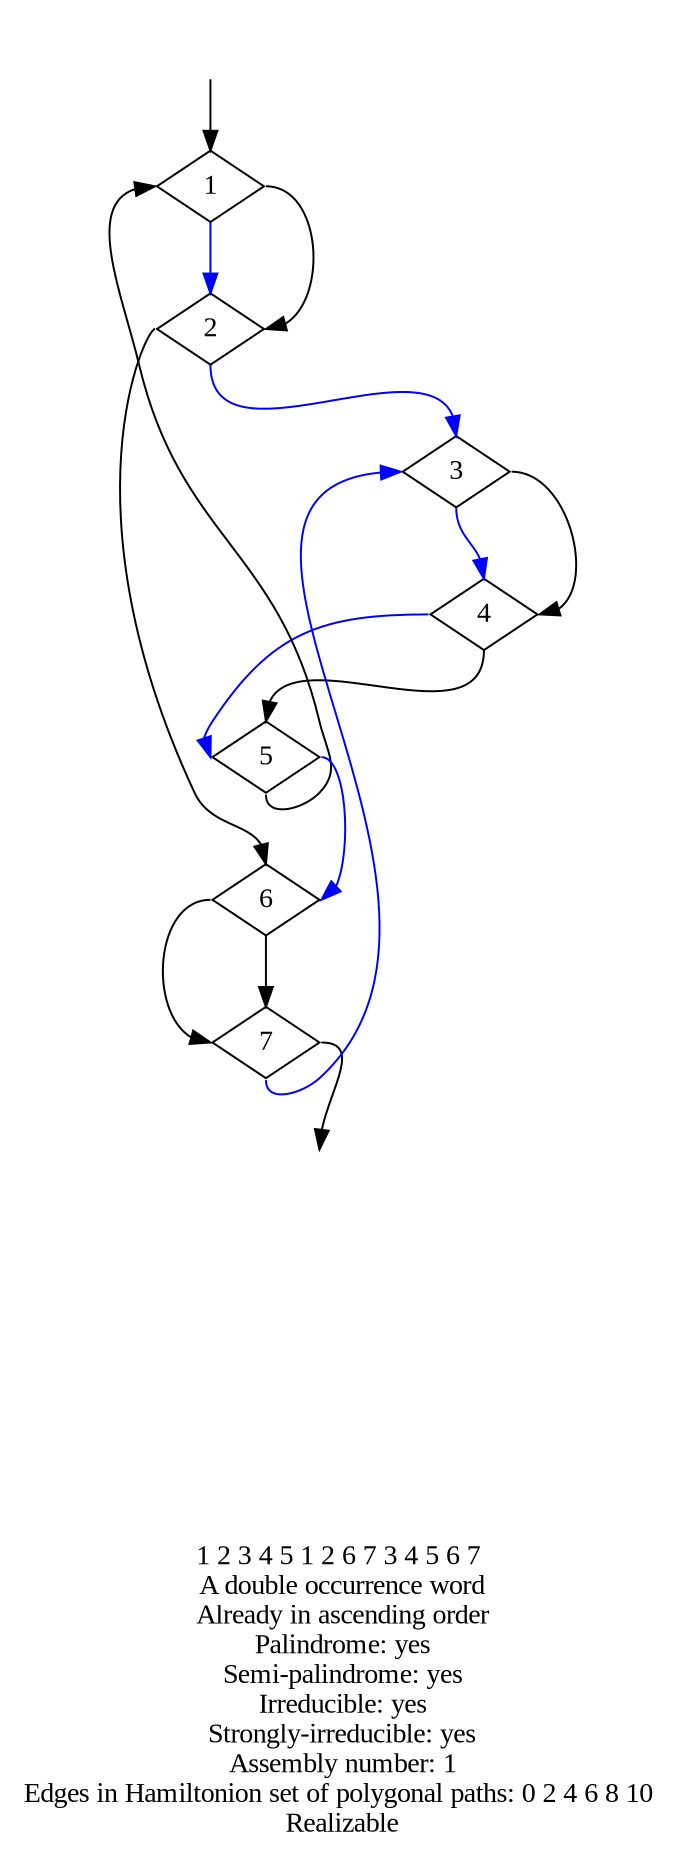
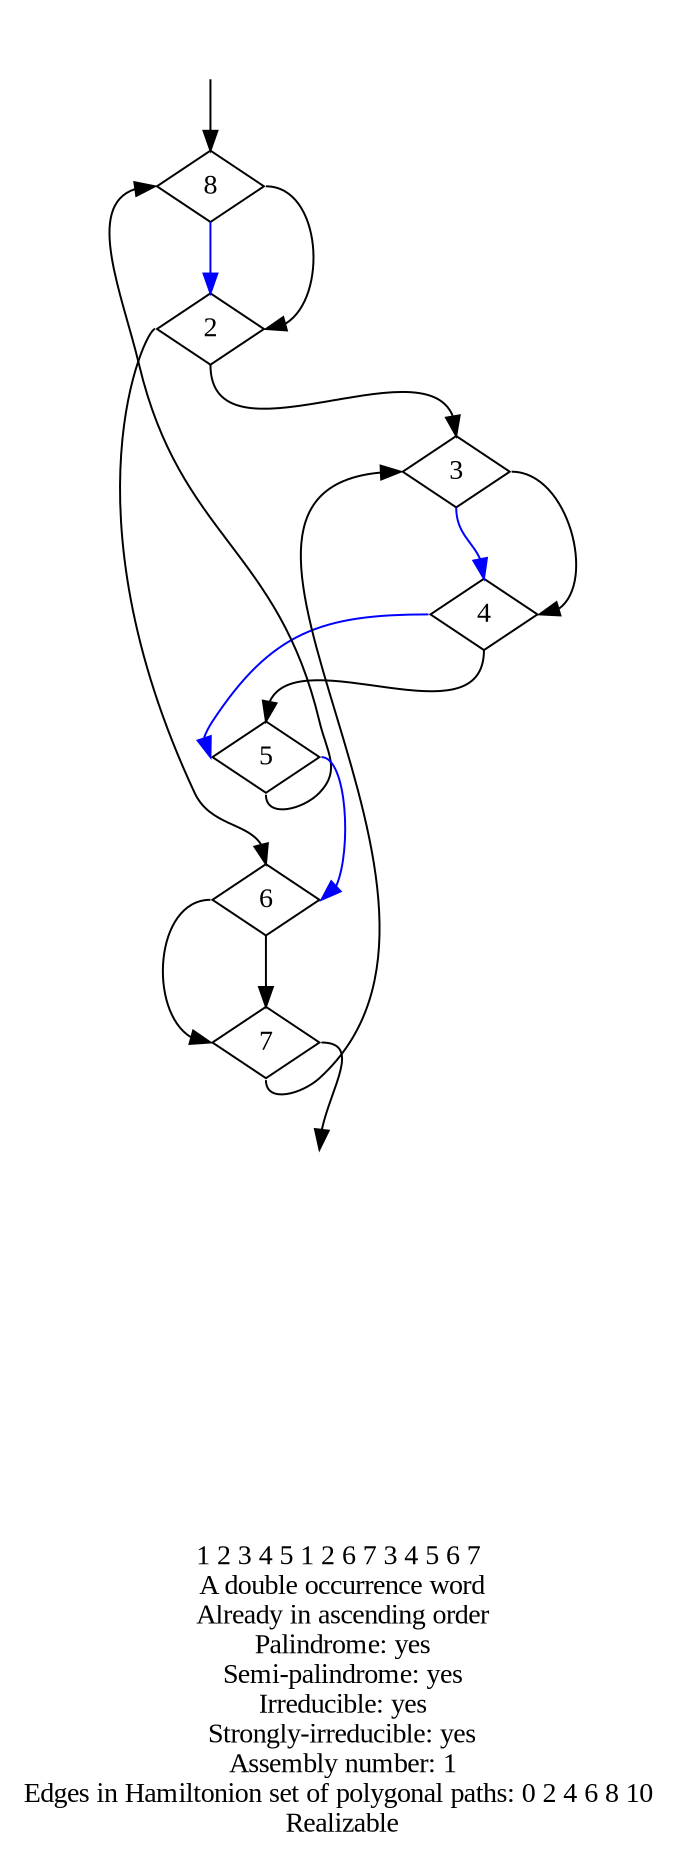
  digraph {
    fontname="Liberation Serif"
    label="1 2 3 4 5 1 2 6 7 3 4 5 6 7 \nA double occurrence word\nAlready in ascending order\nPalindrome: yes\nSemi-palindrome: yes\nIrreducible: yes\nStrongly-irreducible: yes\nAssembly number: 1\nEdges in Hamiltonion set of polygonal paths: 0 2 4 6 8 10 \nRealizable\n"
    node [fontname="Liberation Serif" shape=diamond]
    edge [fontname="Liberation Serif" headport=n tailport=s]
    a [style=invis]
-   1
+   1 [label=8]
    2
    b [style=invis]
    3
    6
    4
    7
    5
    a -> 1
    1 -> 2 [color=blue]
    1 -> 2 [headport=e tailport=e]
-   2 -> 3 [color=blue]
+   2 -> 3
    2 -> 6 [color=black tailport=w]
    3 -> 4 [color=blue]
    3 -> 4 [headport=e tailport=e]
    6 -> 7
    6 -> 7 [headport=w tailport=w]
    4 -> 5
    4 -> 5 [color=blue headport=w tailport=w]
    7 -> b [tailport=e]
-   7 -> 3 [color=blue headport=w]
+   7 -> 3 [color=black headport=w]
    5 -> 1 [color=black headport=w]
    5 -> 6 [color=blue headport=e tailport=e]
  }
